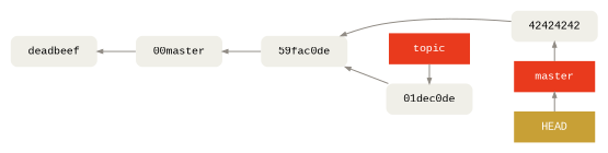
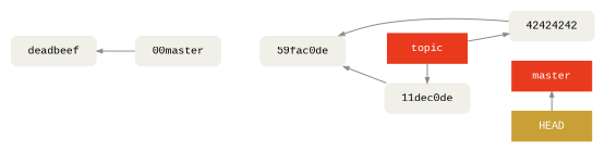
  digraph {
    nodesep=.5
    rankdir=LR
    ranksep=1
    node [fillcolor="#f0efe8" fontname="Menlo, Monaco, Consolas, Lucida Console, Courier New, monospace" fontsize=20 margin=".45,.25" penwidth=0 shape=box style="rounded,filled"]
    edge [color="#8f8a83" dir=back penwidth=2]
    n1 [label=deadbeef width=2.1]
    n2 [label="00master" width=2.1]
    n3 [label="59fac0de" width=2.1]
    n4 [label=42424242 width=2.1]
    HEAD [fillcolor="#c8a036" fontcolor="#ffffff" style=filled width=2.1]
    master [fillcolor="#e93a1d" fontcolor="#ffffff" style=filled width=2.1]
-   n7 [label="01dec0de" width=2.1]
+   n7 [label="11dec0de" width=2.1]
    topic [fillcolor="#e93a1d" fontcolor="#ffffff" style=filled width=2.1]
    subgraph cluster_1 {
      color=invis
      n1
      n2
      n3
    }
    subgraph cluster_2 {
      color=invis
      subgraph sub_3 {
        color=invis
        rank=same
        n4
        HEAD
        master
      }
    }
    subgraph cluster_4 {
      color=invis
      subgraph sub_5 {
        color=invis
        rank=same
        n7
        topic
      }
    }
    n1 -> n2
-   n2 -> n3
    n3 -> n4
    n3 -> n7
    HEAD -> master [dir=forward]
-   master -> n4 [dir=forward]
+   topic -> n4 [dir=forward]
    n7 -> topic
  }
